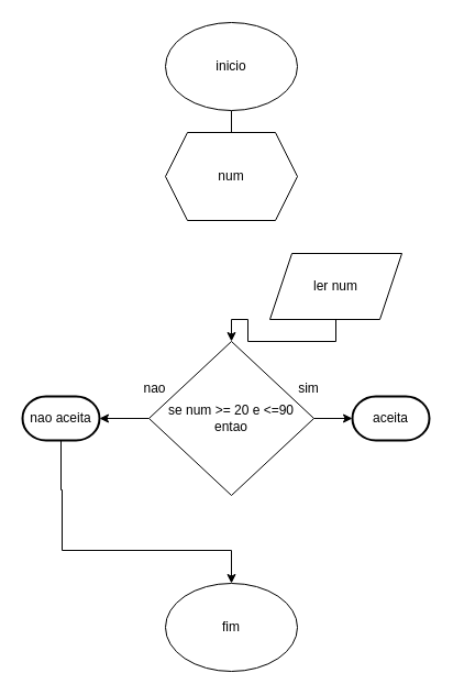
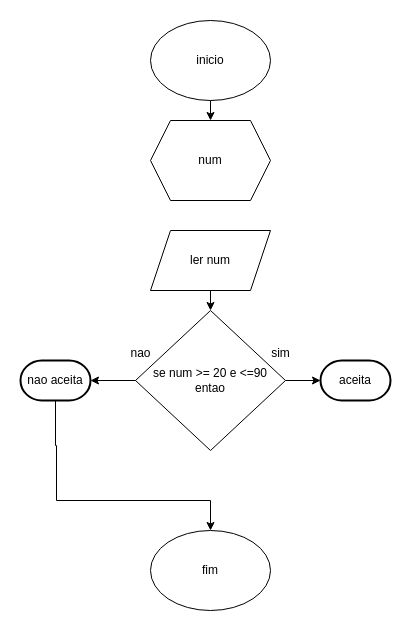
  <mxCell id="0" />
  <mxCell id="1" parent="0" />
- <mxCell id="2" style="edgeStyle=orthogonalEdgeStyle;rounded=0;orthogonalLoop=1;jettySize=auto;html=1;exitX=0.5;exitY=1;exitDx=0;exitDy=0;entryX=0.5;entryY=0;entryDx=0;entryDy=0;endArrow=none;" edge="1" parent="1" source="3" target="4"><mxGeometry relative="1" as="geometry" /></mxCell>
+ <mxCell id="2" style="edgeStyle=orthogonalEdgeStyle;rounded=0;orthogonalLoop=1;jettySize=auto;html=1;exitX=0.5;exitY=1;exitDx=0;exitDy=0;entryX=0.5;entryY=0;entryDx=0;entryDy=0;" edge="1" parent="1" source="3" target="4"><mxGeometry relative="1" as="geometry" /></mxCell>
  <mxCell id="3" value="inicio" style="ellipse;whiteSpace=wrap;html=1;" vertex="1" parent="1"><mxGeometry x="150" y="20" width="120" height="80" as="geometry" /></mxCell>
  <mxCell id="4" value="num" style="shape=hexagon;perimeter=hexagonPerimeter2;whiteSpace=wrap;html=1;fixedSize=1;" vertex="1" parent="1"><mxGeometry x="150" y="120" width="120" height="80" as="geometry" /></mxCell>
  <mxCell id="5" style="edgeStyle=orthogonalEdgeStyle;rounded=0;orthogonalLoop=1;jettySize=auto;html=1;exitX=0.5;exitY=1;exitDx=0;exitDy=0;entryX=0.5;entryY=0;entryDx=0;entryDy=0;" edge="1" parent="1" source="6" target="7"><mxGeometry relative="1" as="geometry" /></mxCell>
- <mxCell id="6" value="ler num" style="shape=parallelogram;perimeter=parallelogramPerimeter;whiteSpace=wrap;html=1;fixedSize=1;" vertex="1" parent="1"><mxGeometry x="245" y="230" width="120" height="60" as="geometry" /></mxCell>
+ <mxCell id="6" value="ler num" style="shape=parallelogram;perimeter=parallelogramPerimeter;whiteSpace=wrap;html=1;fixedSize=1;" vertex="1" parent="1"><mxGeometry x="150" y="230" width="120" height="60" as="geometry" /></mxCell>
  <mxCell id="7" value="se num &amp;gt;= 20 e &amp;lt;=90&lt;div&gt;entao&lt;/div&gt;" style="rhombus;whiteSpace=wrap;html=1;" vertex="1" parent="1"><mxGeometry x="135" y="310" width="150" height="140" as="geometry" /></mxCell>
  <mxCell id="8" style="edgeStyle=orthogonalEdgeStyle;rounded=0;orthogonalLoop=1;jettySize=auto;html=1;" edge="1" parent="1" source="9"><mxGeometry relative="1" as="geometry"><mxPoint x="210" y="530" as="targetPoint" /><Array as="points"><mxPoint x="55" y="445" /><mxPoint x="56" y="445" /><mxPoint x="56" y="500" /><mxPoint x="210" y="500" /></Array></mxGeometry></mxCell>
  <mxCell id="9" value="nao aceita" style="strokeWidth=2;html=1;shape=mxgraph.flowchart.terminator;whiteSpace=wrap;" vertex="1" parent="1"><mxGeometry x="20" y="360" width="70" height="40" as="geometry" /></mxCell>
  <mxCell id="10" style="edgeStyle=orthogonalEdgeStyle;rounded=0;orthogonalLoop=1;jettySize=auto;html=1;exitX=1;exitY=0.5;exitDx=0;exitDy=0;entryX=0;entryY=0.5;entryDx=0;entryDy=0;entryPerimeter=0;" edge="1" parent="1" source="7"><mxGeometry relative="1" as="geometry"><mxPoint x="320" y="380" as="targetPoint" /></mxGeometry></mxCell>
  <mxCell id="11" style="edgeStyle=orthogonalEdgeStyle;rounded=0;orthogonalLoop=1;jettySize=auto;html=1;exitX=0;exitY=0.5;exitDx=0;exitDy=0;entryX=1;entryY=0.5;entryDx=0;entryDy=0;entryPerimeter=0;" edge="1" parent="1" source="7" target="9"><mxGeometry relative="1" as="geometry" /></mxCell>
  <mxCell id="12" value="sim" style="text;html=1;align=center;verticalAlign=middle;resizable=0;points=[];autosize=1;strokeColor=none;fillColor=none;" vertex="1" parent="1"><mxGeometry x="260" y="338" width="40" height="30" as="geometry" /></mxCell>
  <mxCell id="13" value="nao" style="text;html=1;align=center;verticalAlign=middle;resizable=0;points=[];autosize=1;strokeColor=none;fillColor=none;" vertex="1" parent="1"><mxGeometry x="120" y="338" width="40" height="30" as="geometry" /></mxCell>
  <mxCell id="14" value="fim" style="ellipse;whiteSpace=wrap;html=1;" vertex="1" parent="1"><mxGeometry x="150" y="530" width="120" height="80" as="geometry" /></mxCell>
  <mxCell id="15" value="aceita" style="strokeWidth=2;html=1;shape=mxgraph.flowchart.terminator;whiteSpace=wrap;" vertex="1" parent="1"><mxGeometry x="320" y="360" width="70" height="40" as="geometry" /></mxCell>
